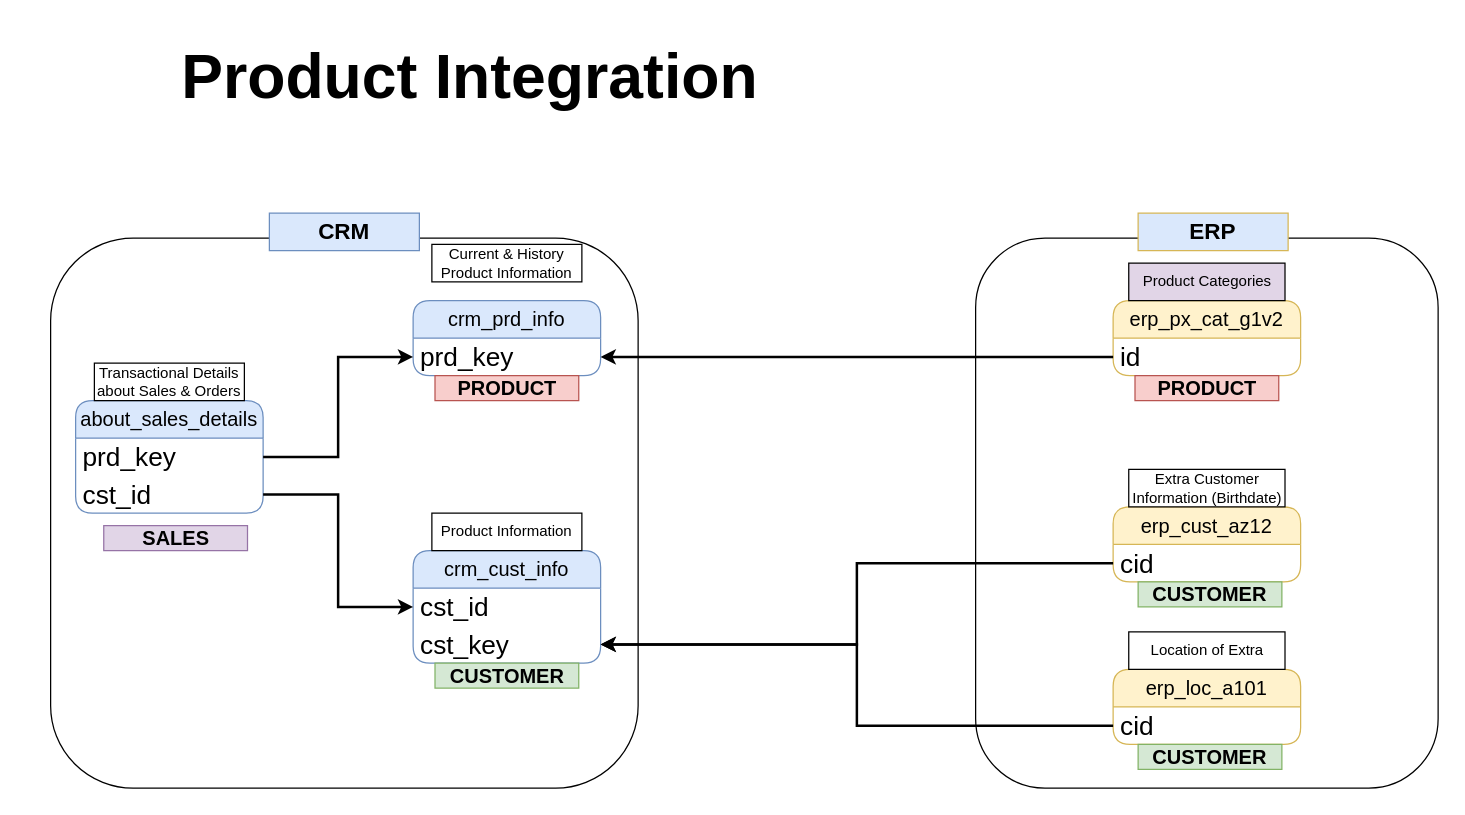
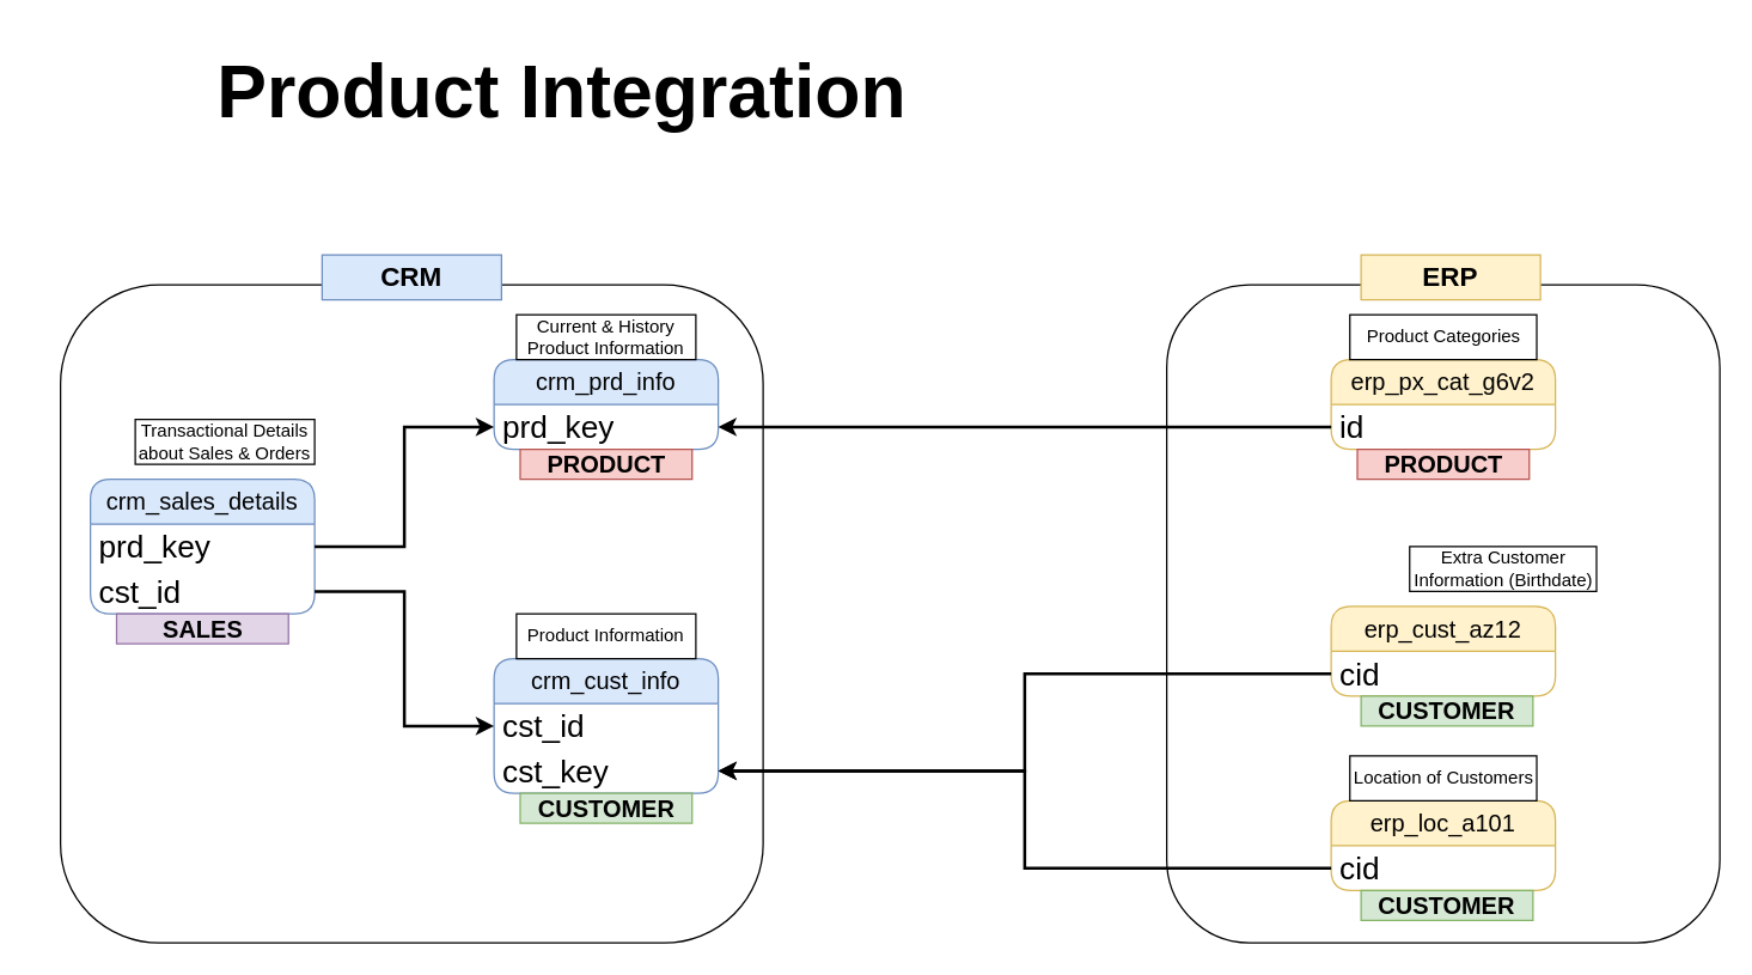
  <mxCell id="0" />
  <mxCell id="1" parent="0" />
  <mxCell id="2" value="" style="rounded=1;whiteSpace=wrap;html=1;fillColor=none;" parent="1" vertex="1"><mxGeometry x="780" y="190" width="370" height="440" as="geometry" /></mxCell>
  <mxCell id="3" value="" style="rounded=1;whiteSpace=wrap;html=1;fillColor=none;" parent="1" vertex="1"><mxGeometry x="40" y="190" width="470" height="440" as="geometry" /></mxCell>
  <mxCell id="4" value="&lt;font style=&quot;font-size: 16px;&quot;&gt;crm_cust_info&lt;/font&gt;" style="swimlane;fontStyle=0;childLayout=stackLayout;horizontal=1;startSize=30;horizontalStack=0;resizeParent=1;resizeParentMax=0;resizeLast=0;collapsible=1;marginBottom=0;whiteSpace=wrap;html=1;fillColor=#dae8fc;strokeColor=#6c8ebf;rounded=1;" parent="1" vertex="1"><mxGeometry x="330" y="440" width="150" height="90" as="geometry" /></mxCell>
  <mxCell id="5" value="&lt;font style=&quot;font-size: 21px;&quot;&gt;cst_id&lt;/font&gt;" style="text;strokeColor=none;fillColor=none;align=left;verticalAlign=middle;spacingLeft=4;spacingRight=4;overflow=hidden;points=[[0,0.5],[1,0.5]];portConstraint=eastwest;rotatable=0;whiteSpace=wrap;html=1;rounded=0;" parent="4" vertex="1"><mxGeometry y="30" width="150" height="30" as="geometry" /></mxCell>
  <mxCell id="6" value="&lt;font style=&quot;font-size: 21px;&quot;&gt;cst_key&lt;/font&gt;" style="text;strokeColor=none;fillColor=none;align=left;verticalAlign=middle;spacingLeft=4;spacingRight=4;overflow=hidden;points=[[0,0.5],[1,0.5]];portConstraint=eastwest;rotatable=0;whiteSpace=wrap;html=1;rounded=0;" parent="4" vertex="1"><mxGeometry y="60" width="150" height="30" as="geometry" /></mxCell>
  <mxCell id="7" value="Product Information" style="rounded=0;whiteSpace=wrap;html=1;" parent="1" vertex="1"><mxGeometry x="345" y="410" width="120" height="30" as="geometry" /></mxCell>
  <mxCell id="8" value="&lt;font style=&quot;font-size: 16px;&quot;&gt;crm_prd_info&lt;/font&gt;" style="swimlane;fontStyle=0;childLayout=stackLayout;horizontal=1;startSize=30;horizontalStack=0;resizeParent=1;resizeParentMax=0;resizeLast=0;collapsible=1;marginBottom=0;whiteSpace=wrap;html=1;fillColor=#dae8fc;strokeColor=#6c8ebf;rounded=1;" parent="1" vertex="1"><mxGeometry x="330" y="240" width="150" height="60" as="geometry" /></mxCell>
  <mxCell id="9" value="&lt;font style=&quot;font-size: 21px;&quot;&gt;prd_key&lt;/font&gt;" style="text;strokeColor=none;fillColor=none;align=left;verticalAlign=middle;spacingLeft=4;spacingRight=4;overflow=hidden;points=[[0,0.5],[1,0.5]];portConstraint=eastwest;rotatable=0;whiteSpace=wrap;html=1;rounded=0;" parent="8" vertex="1"><mxGeometry y="30" width="150" height="30" as="geometry" /></mxCell>
- <mxCell id="10" value="Current &amp;amp; History Product Information" style="rounded=0;whiteSpace=wrap;html=1;" parent="1" vertex="1"><mxGeometry x="345" y="195" width="120" height="30" as="geometry" /></mxCell>
- <mxCell id="11" value="&lt;font style=&quot;font-size: 16px;&quot;&gt;about_sales_details&lt;/font&gt;" style="swimlane;fontStyle=0;childLayout=stackLayout;horizontal=1;startSize=30;horizontalStack=0;resizeParent=1;resizeParentMax=0;resizeLast=0;collapsible=1;marginBottom=0;whiteSpace=wrap;html=1;fillColor=#dae8fc;strokeColor=#6c8ebf;rounded=1;" parent="1" vertex="1"><mxGeometry x="60" y="320" width="150" height="90" as="geometry" /></mxCell>
+ <mxCell id="10" value="Current &amp;amp; History Product Information" style="rounded=0;whiteSpace=wrap;html=1;" parent="1" vertex="1"><mxGeometry x="345" y="210" width="120" height="30" as="geometry" /></mxCell>
+ <mxCell id="11" value="&lt;font style=&quot;font-size: 16px;&quot;&gt;crm_sales_details&lt;/font&gt;" style="swimlane;fontStyle=0;childLayout=stackLayout;horizontal=1;startSize=30;horizontalStack=0;resizeParent=1;resizeParentMax=0;resizeLast=0;collapsible=1;marginBottom=0;whiteSpace=wrap;html=1;fillColor=#dae8fc;strokeColor=#6c8ebf;rounded=1;" parent="1" vertex="1"><mxGeometry x="60" y="320" width="150" height="90" as="geometry" /></mxCell>
  <mxCell id="12" value="&lt;font style=&quot;font-size: 21px;&quot;&gt;prd_key&lt;/font&gt;" style="text;strokeColor=none;fillColor=none;align=left;verticalAlign=middle;spacingLeft=4;spacingRight=4;overflow=hidden;points=[[0,0.5],[1,0.5]];portConstraint=eastwest;rotatable=0;whiteSpace=wrap;html=1;rounded=0;" parent="11" vertex="1"><mxGeometry y="30" width="150" height="30" as="geometry" /></mxCell>
  <mxCell id="13" value="&lt;span style=&quot;font-size: 21px;&quot;&gt;cst_id&lt;/span&gt;" style="text;strokeColor=none;fillColor=none;align=left;verticalAlign=middle;spacingLeft=4;spacingRight=4;overflow=hidden;points=[[0,0.5],[1,0.5]];portConstraint=eastwest;rotatable=0;whiteSpace=wrap;html=1;rounded=0;" parent="11" vertex="1"><mxGeometry y="60" width="150" height="30" as="geometry" /></mxCell>
- <mxCell id="14" value="Transactional Details about Sales &amp;amp; Orders" style="rounded=0;whiteSpace=wrap;html=1;" parent="1" vertex="1"><mxGeometry x="75" y="290" width="120" height="30" as="geometry" /></mxCell>
+ <mxCell id="14" value="Transactional Details about Sales &amp;amp; Orders" style="rounded=0;whiteSpace=wrap;html=1;" parent="1" vertex="1"><mxGeometry x="90" y="280" width="120" height="30" as="geometry" /></mxCell>
  <mxCell id="15" style="edgeStyle=orthogonalEdgeStyle;rounded=0;orthogonalLoop=1;jettySize=auto;html=1;strokeWidth=2;" parent="1" source="13" target="5" edge="1"><mxGeometry relative="1" as="geometry" /></mxCell>
  <mxCell id="16" style="edgeStyle=orthogonalEdgeStyle;rounded=0;orthogonalLoop=1;jettySize=auto;html=1;entryX=0;entryY=0.5;entryDx=0;entryDy=0;strokeWidth=2;" parent="1" source="12" target="9" edge="1"><mxGeometry relative="1" as="geometry" /></mxCell>
  <mxCell id="17" value="&lt;span style=&quot;font-size: 16px;&quot;&gt;erp_cust_az12&lt;/span&gt;" style="swimlane;fontStyle=0;childLayout=stackLayout;horizontal=1;startSize=30;horizontalStack=0;resizeParent=1;resizeParentMax=0;resizeLast=0;collapsible=1;marginBottom=0;whiteSpace=wrap;html=1;fillColor=#fff2cc;strokeColor=#d6b656;rounded=1;" parent="1" vertex="1"><mxGeometry x="890" y="405" width="150" height="60" as="geometry" /></mxCell>
  <mxCell id="18" value="&lt;font style=&quot;font-size: 21px;&quot;&gt;cid&lt;/font&gt;" style="text;strokeColor=none;fillColor=none;align=left;verticalAlign=middle;spacingLeft=4;spacingRight=4;overflow=hidden;points=[[0,0.5],[1,0.5]];portConstraint=eastwest;rotatable=0;whiteSpace=wrap;html=1;rounded=0;" parent="17" vertex="1"><mxGeometry y="30" width="150" height="30" as="geometry" /></mxCell>
- <mxCell id="19" value="Extra Customer Information (Birthdate)" style="rounded=0;whiteSpace=wrap;html=1;" parent="1" vertex="1"><mxGeometry x="902.5" y="375" width="125" height="30" as="geometry" /></mxCell>
+ <mxCell id="19" value="Extra Customer Information (Birthdate)" style="rounded=0;whiteSpace=wrap;html=1;" parent="1" vertex="1"><mxGeometry x="942.5" y="365" width="125" height="30" as="geometry" /></mxCell>
  <mxCell id="20" style="edgeStyle=orthogonalEdgeStyle;rounded=0;orthogonalLoop=1;jettySize=auto;html=1;entryX=1;entryY=0.5;entryDx=0;entryDy=0;strokeWidth=2;" parent="1" source="18" target="6" edge="1"><mxGeometry relative="1" as="geometry" /></mxCell>
  <mxCell id="21" value="&lt;span style=&quot;font-size: 16px;&quot;&gt;erp_loc_a101&lt;/span&gt;" style="swimlane;fontStyle=0;childLayout=stackLayout;horizontal=1;startSize=30;horizontalStack=0;resizeParent=1;resizeParentMax=0;resizeLast=0;collapsible=1;marginBottom=0;whiteSpace=wrap;html=1;fillColor=#fff2cc;strokeColor=#d6b656;rounded=1;" parent="1" vertex="1"><mxGeometry x="890" y="535" width="150" height="60" as="geometry" /></mxCell>
  <mxCell id="22" value="&lt;font style=&quot;font-size: 21px;&quot;&gt;cid&lt;/font&gt;" style="text;strokeColor=none;fillColor=none;align=left;verticalAlign=middle;spacingLeft=4;spacingRight=4;overflow=hidden;points=[[0,0.5],[1,0.5]];portConstraint=eastwest;rotatable=0;whiteSpace=wrap;html=1;rounded=0;" parent="21" vertex="1"><mxGeometry y="30" width="150" height="30" as="geometry" /></mxCell>
- <mxCell id="23" value="Location of Extra" style="rounded=0;whiteSpace=wrap;html=1;" parent="1" vertex="1"><mxGeometry x="902.5" y="505" width="125" height="30" as="geometry" /></mxCell>
+ <mxCell id="23" value="Location of Customers" style="rounded=0;whiteSpace=wrap;html=1;" parent="1" vertex="1"><mxGeometry x="902.5" y="505" width="125" height="30" as="geometry" /></mxCell>
  <mxCell id="24" style="edgeStyle=orthogonalEdgeStyle;rounded=0;orthogonalLoop=1;jettySize=auto;html=1;entryX=1;entryY=0.5;entryDx=0;entryDy=0;strokeWidth=2;" parent="1" source="22" target="6" edge="1"><mxGeometry relative="1" as="geometry" /></mxCell>
- <mxCell id="25" value="&lt;span style=&quot;font-size: 16px;&quot;&gt;erp_px_cat_g1v2&lt;/span&gt;" style="swimlane;fontStyle=0;childLayout=stackLayout;horizontal=1;startSize=30;horizontalStack=0;resizeParent=1;resizeParentMax=0;resizeLast=0;collapsible=1;marginBottom=0;whiteSpace=wrap;html=1;fillColor=#fff2cc;strokeColor=#d6b656;rounded=1;" parent="1" vertex="1"><mxGeometry x="890" y="240" width="150" height="60" as="geometry" /></mxCell>
+ <mxCell id="25" value="&lt;span style=&quot;font-size: 16px;&quot;&gt;erp_px_cat_g6v2&lt;/span&gt;" style="swimlane;fontStyle=0;childLayout=stackLayout;horizontal=1;startSize=30;horizontalStack=0;resizeParent=1;resizeParentMax=0;resizeLast=0;collapsible=1;marginBottom=0;whiteSpace=wrap;html=1;fillColor=#fff2cc;strokeColor=#d6b656;rounded=1;" parent="1" vertex="1"><mxGeometry x="890" y="240" width="150" height="60" as="geometry" /></mxCell>
  <mxCell id="26" value="&lt;font style=&quot;font-size: 21px;&quot;&gt;id&lt;/font&gt;" style="text;strokeColor=none;fillColor=none;align=left;verticalAlign=middle;spacingLeft=4;spacingRight=4;overflow=hidden;points=[[0,0.5],[1,0.5]];portConstraint=eastwest;rotatable=0;whiteSpace=wrap;html=1;rounded=0;" parent="25" vertex="1"><mxGeometry y="30" width="150" height="30" as="geometry" /></mxCell>
- <mxCell id="27" value="Product Categories" style="rounded=0;whiteSpace=wrap;html=1;fillColor=#e1d5e7;" parent="1" vertex="1"><mxGeometry x="902.5" y="210" width="125" height="30" as="geometry" /></mxCell>
+ <mxCell id="27" value="Product Categories" style="rounded=0;whiteSpace=wrap;html=1;" parent="1" vertex="1"><mxGeometry x="902.5" y="210" width="125" height="30" as="geometry" /></mxCell>
  <mxCell id="28" style="edgeStyle=orthogonalEdgeStyle;rounded=0;orthogonalLoop=1;jettySize=auto;html=1;entryX=1;entryY=0.5;entryDx=0;entryDy=0;strokeWidth=2;" parent="1" source="26" target="9" edge="1"><mxGeometry relative="1" as="geometry" /></mxCell>
  <mxCell id="29" value="&lt;b&gt;&lt;font style=&quot;font-size: 18px;&quot;&gt;CRM&lt;/font&gt;&lt;/b&gt;" style="rounded=0;whiteSpace=wrap;html=1;fillColor=#dae8fc;strokeColor=#6c8ebf;" parent="1" vertex="1"><mxGeometry x="215" y="170" width="120" height="30" as="geometry" /></mxCell>
- <mxCell id="30" value="&lt;b&gt;&lt;font style=&quot;font-size: 18px;&quot;&gt;ERP&lt;/font&gt;&lt;/b&gt;" style="rounded=0;whiteSpace=wrap;html=1;fillColor=#dae8fc;strokeColor=#d6b656;" parent="1" vertex="1"><mxGeometry x="910" y="170" width="120" height="30" as="geometry" /></mxCell>
+ <mxCell id="30" value="&lt;b&gt;&lt;font style=&quot;font-size: 18px;&quot;&gt;ERP&lt;/font&gt;&lt;/b&gt;" style="rounded=0;whiteSpace=wrap;html=1;fillColor=#fff2cc;strokeColor=#d6b656;" parent="1" vertex="1"><mxGeometry x="910" y="170" width="120" height="30" as="geometry" /></mxCell>
  <mxCell id="31" value="&lt;font style=&quot;font-size: 16px;&quot;&gt;&lt;b&gt;PRODUCT&lt;/b&gt;&lt;/font&gt;" style="rounded=0;whiteSpace=wrap;html=1;fillColor=#f8cecc;strokeColor=#b85450;" parent="1" vertex="1"><mxGeometry x="347.5" y="300" width="115" height="20" as="geometry" /></mxCell>
  <mxCell id="32" value="&lt;font style=&quot;font-size: 16px;&quot;&gt;&lt;b&gt;PRODUCT&lt;/b&gt;&lt;/font&gt;" style="rounded=0;whiteSpace=wrap;html=1;fillColor=#f8cecc;strokeColor=#b85450;" parent="1" vertex="1"><mxGeometry x="907.5" y="300" width="115" height="20" as="geometry" /></mxCell>
  <mxCell id="33" value="&lt;font style=&quot;font-size: 16px;&quot;&gt;&lt;b&gt;CUSTOMER&lt;/b&gt;&lt;/font&gt;" style="rounded=0;whiteSpace=wrap;html=1;fillColor=#d5e8d4;strokeColor=#82b366;" parent="1" vertex="1"><mxGeometry x="347.5" y="530" width="115" height="20" as="geometry" /></mxCell>
  <mxCell id="34" value="&lt;font style=&quot;font-size: 16px;&quot;&gt;&lt;b&gt;CUSTOMER&lt;/b&gt;&lt;/font&gt;" style="rounded=0;whiteSpace=wrap;html=1;fillColor=#d5e8d4;strokeColor=#82b366;" parent="1" vertex="1"><mxGeometry x="910" y="465" width="115" height="20" as="geometry" /></mxCell>
  <mxCell id="35" value="&lt;font style=&quot;font-size: 16px;&quot;&gt;&lt;b&gt;CUSTOMER&lt;/b&gt;&lt;/font&gt;" style="rounded=0;whiteSpace=wrap;html=1;fillColor=#d5e8d4;strokeColor=#82b366;" parent="1" vertex="1"><mxGeometry x="910" y="595" width="115" height="20" as="geometry" /></mxCell>
- <mxCell id="36" value="&lt;font style=&quot;font-size: 16px;&quot;&gt;&lt;b&gt;SALES&lt;/b&gt;&lt;/font&gt;" style="rounded=0;whiteSpace=wrap;html=1;fillColor=#e1d5e7;strokeColor=#9673a6;" parent="1" vertex="1"><mxGeometry x="82.5" y="420" width="115" height="20" as="geometry" /></mxCell>
+ <mxCell id="36" value="&lt;font style=&quot;font-size: 16px;&quot;&gt;&lt;b&gt;SALES&lt;/b&gt;&lt;/font&gt;" style="rounded=0;whiteSpace=wrap;html=1;fillColor=#e1d5e7;strokeColor=#9673a6;" parent="1" vertex="1"><mxGeometry x="77.5" y="410" width="115" height="20" as="geometry" /></mxCell>
  <mxCell id="37" value="&lt;font&gt;Product Integration&amp;nbsp;&lt;/font&gt;" style="text;html=1;align=center;verticalAlign=middle;whiteSpace=wrap;rounded=0;fontSize=50;fontStyle=1" parent="1" vertex="1"><mxGeometry x="20" y="20" width="725" height="80" as="geometry" /></mxCell>
